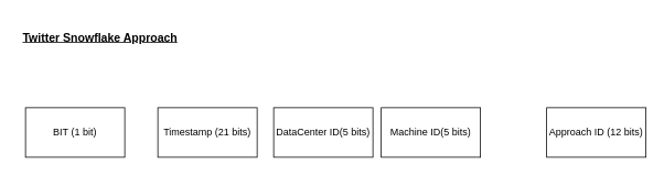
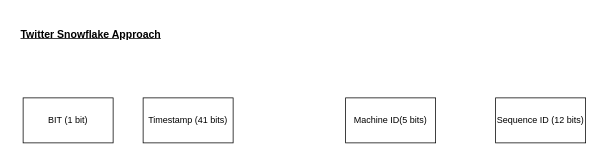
  <mxCell id="0" />
  <mxCell id="1" parent="0" />
  <mxCell id="2" value="&lt;h3&gt;&lt;u&gt;Twitter Snowflake Approach&lt;/u&gt;&lt;/h3&gt;" style="text;html=1;align=center;verticalAlign=middle;resizable=0;points=[];autosize=1;strokeColor=none;fillColor=none;" vertex="1" parent="1"><mxGeometry x="20" y="20" width="200" height="50" as="geometry" /></mxCell>
  <mxCell id="3" value="BIT (1 bit)" style="rounded=0;whiteSpace=wrap;html=1;" vertex="1" parent="1"><mxGeometry x="30" y="130" width="120" height="60" as="geometry" /></mxCell>
  <mxCell id="4" value="Machine ID(5 bits)" style="rounded=0;whiteSpace=wrap;html=1;" vertex="1" parent="1"><mxGeometry x="460" y="130" width="120" height="60" as="geometry" /></mxCell>
- <mxCell id="5" value="Timestamp (21 bits)" style="rounded=0;whiteSpace=wrap;html=1;" vertex="1" parent="1"><mxGeometry x="190" y="130" width="120" height="60" as="geometry" /></mxCell>
- <mxCell id="6" value="DataCenter ID(5 bits)" style="rounded=0;whiteSpace=wrap;html=1;" vertex="1" parent="1"><mxGeometry x="330" y="130" width="120" height="60" as="geometry" /></mxCell>
- <mxCell id="7" value="Approach ID (12 bits)" style="rounded=0;whiteSpace=wrap;html=1;" vertex="1" parent="1"><mxGeometry x="660" y="130" width="120" height="60" as="geometry" /></mxCell>
+ <mxCell id="5" value="Timestamp (41 bits)" style="rounded=0;whiteSpace=wrap;html=1;" vertex="1" parent="1"><mxGeometry x="190" y="130" width="120" height="60" as="geometry" /></mxCell>
+ <mxCell id="7" value="Sequence ID (12 bits)" style="rounded=0;whiteSpace=wrap;html=1;" vertex="1" parent="1"><mxGeometry x="660" y="130" width="120" height="60" as="geometry" /></mxCell>
